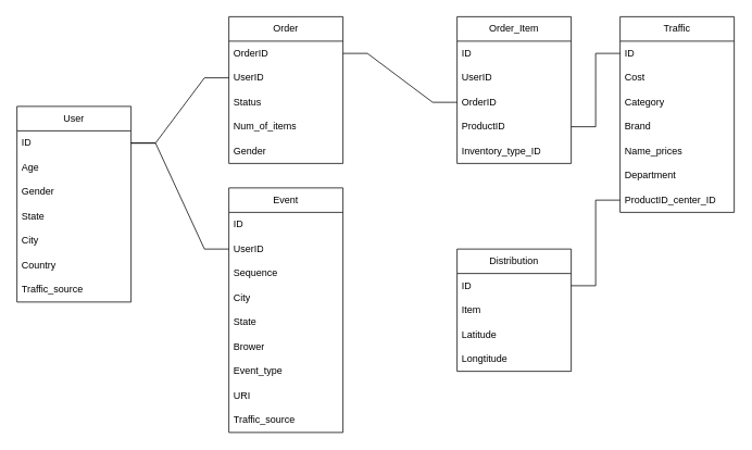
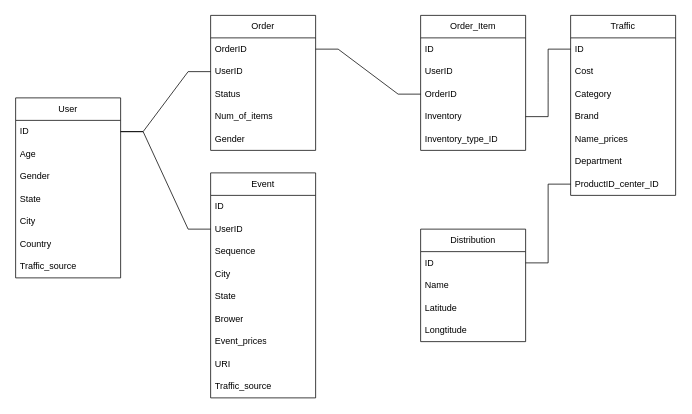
  <mxCell id="0" />
  <mxCell id="1" parent="0" />
  <mxCell id="2" value="User" style="swimlane;fontStyle=0;childLayout=stackLayout;horizontal=1;startSize=30;horizontalStack=0;resizeParent=1;resizeParentMax=0;resizeLast=0;collapsible=1;marginBottom=0;whiteSpace=wrap;html=1;" vertex="1" parent="1"><mxGeometry x="20" y="130" width="140" height="240" as="geometry" /></mxCell>
  <mxCell id="3" value="ID" style="text;strokeColor=none;fillColor=none;align=left;verticalAlign=middle;spacingLeft=4;spacingRight=4;overflow=hidden;points=[[0,0.5],[1,0.5]];portConstraint=eastwest;rotatable=0;whiteSpace=wrap;html=1;" vertex="1" parent="2"><mxGeometry y="30" width="140" height="30" as="geometry" /></mxCell>
  <mxCell id="4" value="Age" style="text;strokeColor=none;fillColor=none;align=left;verticalAlign=middle;spacingLeft=4;spacingRight=4;overflow=hidden;points=[[0,0.5],[1,0.5]];portConstraint=eastwest;rotatable=0;whiteSpace=wrap;html=1;" vertex="1" parent="2"><mxGeometry y="60" width="140" height="30" as="geometry" /></mxCell>
  <mxCell id="5" value="Gender" style="text;strokeColor=none;fillColor=none;align=left;verticalAlign=middle;spacingLeft=4;spacingRight=4;overflow=hidden;points=[[0,0.5],[1,0.5]];portConstraint=eastwest;rotatable=0;whiteSpace=wrap;html=1;" vertex="1" parent="2"><mxGeometry y="90" width="140" height="30" as="geometry" /></mxCell>
  <mxCell id="6" value="State" style="text;strokeColor=none;fillColor=none;align=left;verticalAlign=middle;spacingLeft=4;spacingRight=4;overflow=hidden;points=[[0,0.5],[1,0.5]];portConstraint=eastwest;rotatable=0;whiteSpace=wrap;html=1;" vertex="1" parent="2"><mxGeometry y="120" width="140" height="30" as="geometry" /></mxCell>
  <mxCell id="7" value="City" style="text;strokeColor=none;fillColor=none;align=left;verticalAlign=middle;spacingLeft=4;spacingRight=4;overflow=hidden;points=[[0,0.5],[1,0.5]];portConstraint=eastwest;rotatable=0;whiteSpace=wrap;html=1;" vertex="1" parent="2"><mxGeometry y="150" width="140" height="30" as="geometry" /></mxCell>
  <mxCell id="8" value="Country" style="text;strokeColor=none;fillColor=none;align=left;verticalAlign=middle;spacingLeft=4;spacingRight=4;overflow=hidden;points=[[0,0.5],[1,0.5]];portConstraint=eastwest;rotatable=0;whiteSpace=wrap;html=1;" vertex="1" parent="2"><mxGeometry y="180" width="140" height="30" as="geometry" /></mxCell>
  <mxCell id="9" value="Traffic_source" style="text;strokeColor=none;fillColor=none;align=left;verticalAlign=middle;spacingLeft=4;spacingRight=4;overflow=hidden;points=[[0,0.5],[1,0.5]];portConstraint=eastwest;rotatable=0;whiteSpace=wrap;html=1;" vertex="1" parent="2"><mxGeometry y="210" width="140" height="30" as="geometry" /></mxCell>
  <mxCell id="10" value="Order" style="swimlane;fontStyle=0;childLayout=stackLayout;horizontal=1;startSize=30;horizontalStack=0;resizeParent=1;resizeParentMax=0;resizeLast=0;collapsible=1;marginBottom=0;whiteSpace=wrap;html=1;" vertex="1" parent="1"><mxGeometry x="280" y="20" width="140" height="180" as="geometry" /></mxCell>
  <mxCell id="11" value="OrderID" style="text;strokeColor=none;fillColor=none;align=left;verticalAlign=middle;spacingLeft=4;spacingRight=4;overflow=hidden;points=[[0,0.5],[1,0.5]];portConstraint=eastwest;rotatable=0;whiteSpace=wrap;html=1;" vertex="1" parent="10"><mxGeometry y="30" width="140" height="30" as="geometry" /></mxCell>
  <mxCell id="12" value="UserID" style="text;strokeColor=none;fillColor=none;align=left;verticalAlign=middle;spacingLeft=4;spacingRight=4;overflow=hidden;points=[[0,0.5],[1,0.5]];portConstraint=eastwest;rotatable=0;whiteSpace=wrap;html=1;" vertex="1" parent="10"><mxGeometry y="60" width="140" height="30" as="geometry" /></mxCell>
  <mxCell id="13" value="Status" style="text;strokeColor=none;fillColor=none;align=left;verticalAlign=middle;spacingLeft=4;spacingRight=4;overflow=hidden;points=[[0,0.5],[1,0.5]];portConstraint=eastwest;rotatable=0;whiteSpace=wrap;html=1;" vertex="1" parent="10"><mxGeometry y="90" width="140" height="30" as="geometry" /></mxCell>
  <mxCell id="14" value="Num_of_items" style="text;strokeColor=none;fillColor=none;align=left;verticalAlign=middle;spacingLeft=4;spacingRight=4;overflow=hidden;points=[[0,0.5],[1,0.5]];portConstraint=eastwest;rotatable=0;whiteSpace=wrap;html=1;" vertex="1" parent="10"><mxGeometry y="120" width="140" height="30" as="geometry" /></mxCell>
  <mxCell id="15" value="Gender" style="text;strokeColor=none;fillColor=none;align=left;verticalAlign=middle;spacingLeft=4;spacingRight=4;overflow=hidden;points=[[0,0.5],[1,0.5]];portConstraint=eastwest;rotatable=0;whiteSpace=wrap;html=1;" vertex="1" parent="10"><mxGeometry y="150" width="140" height="30" as="geometry" /></mxCell>
  <mxCell id="16" value="Traffic" style="swimlane;fontStyle=0;childLayout=stackLayout;horizontal=1;startSize=30;horizontalStack=0;resizeParent=1;resizeParentMax=0;resizeLast=0;collapsible=1;marginBottom=0;whiteSpace=wrap;html=1;" vertex="1" parent="1"><mxGeometry x="760" y="20" width="140" height="240" as="geometry" /></mxCell>
  <mxCell id="17" value="ID" style="text;strokeColor=none;fillColor=none;align=left;verticalAlign=middle;spacingLeft=4;spacingRight=4;overflow=hidden;points=[[0,0.5],[1,0.5]];portConstraint=eastwest;rotatable=0;whiteSpace=wrap;html=1;" vertex="1" parent="16"><mxGeometry y="30" width="140" height="30" as="geometry" /></mxCell>
  <mxCell id="18" value="Cost" style="text;strokeColor=none;fillColor=none;align=left;verticalAlign=middle;spacingLeft=4;spacingRight=4;overflow=hidden;points=[[0,0.5],[1,0.5]];portConstraint=eastwest;rotatable=0;whiteSpace=wrap;html=1;" vertex="1" parent="16"><mxGeometry y="60" width="140" height="30" as="geometry" /></mxCell>
  <mxCell id="19" value="Category" style="text;strokeColor=none;fillColor=none;align=left;verticalAlign=middle;spacingLeft=4;spacingRight=4;overflow=hidden;points=[[0,0.5],[1,0.5]];portConstraint=eastwest;rotatable=0;whiteSpace=wrap;html=1;" vertex="1" parent="16"><mxGeometry y="90" width="140" height="30" as="geometry" /></mxCell>
  <mxCell id="20" value="Brand" style="text;strokeColor=none;fillColor=none;align=left;verticalAlign=middle;spacingLeft=4;spacingRight=4;overflow=hidden;points=[[0,0.5],[1,0.5]];portConstraint=eastwest;rotatable=0;whiteSpace=wrap;html=1;" vertex="1" parent="16"><mxGeometry y="120" width="140" height="30" as="geometry" /></mxCell>
  <mxCell id="21" value="Name_prices" style="text;strokeColor=none;fillColor=none;align=left;verticalAlign=middle;spacingLeft=4;spacingRight=4;overflow=hidden;points=[[0,0.5],[1,0.5]];portConstraint=eastwest;rotatable=0;whiteSpace=wrap;html=1;" vertex="1" parent="16"><mxGeometry y="150" width="140" height="30" as="geometry" /></mxCell>
  <mxCell id="22" value="Department" style="text;strokeColor=none;fillColor=none;align=left;verticalAlign=middle;spacingLeft=4;spacingRight=4;overflow=hidden;points=[[0,0.5],[1,0.5]];portConstraint=eastwest;rotatable=0;whiteSpace=wrap;html=1;" vertex="1" parent="16"><mxGeometry y="180" width="140" height="30" as="geometry" /></mxCell>
  <mxCell id="23" value="ProductID_center_ID" style="text;strokeColor=none;fillColor=none;align=left;verticalAlign=middle;spacingLeft=4;spacingRight=4;overflow=hidden;points=[[0,0.5],[1,0.5]];portConstraint=eastwest;rotatable=0;whiteSpace=wrap;html=1;" vertex="1" parent="16"><mxGeometry y="210" width="140" height="30" as="geometry" /></mxCell>
  <mxCell id="24" value="Order_Item" style="swimlane;fontStyle=0;childLayout=stackLayout;horizontal=1;startSize=30;horizontalStack=0;resizeParent=1;resizeParentMax=0;resizeLast=0;collapsible=1;marginBottom=0;whiteSpace=wrap;html=1;" vertex="1" parent="1"><mxGeometry x="560" y="20" width="140" height="180" as="geometry" /></mxCell>
  <mxCell id="25" value="ID" style="text;strokeColor=none;fillColor=none;align=left;verticalAlign=middle;spacingLeft=4;spacingRight=4;overflow=hidden;points=[[0,0.5],[1,0.5]];portConstraint=eastwest;rotatable=0;whiteSpace=wrap;html=1;" vertex="1" parent="24"><mxGeometry y="30" width="140" height="30" as="geometry" /></mxCell>
  <mxCell id="26" value="UserID" style="text;strokeColor=none;fillColor=none;align=left;verticalAlign=middle;spacingLeft=4;spacingRight=4;overflow=hidden;points=[[0,0.5],[1,0.5]];portConstraint=eastwest;rotatable=0;whiteSpace=wrap;html=1;" vertex="1" parent="24"><mxGeometry y="60" width="140" height="30" as="geometry" /></mxCell>
  <mxCell id="27" value="Order&lt;span style=&quot;background-color: initial;&quot;&gt;ID&lt;/span&gt;" style="text;strokeColor=none;fillColor=none;align=left;verticalAlign=middle;spacingLeft=4;spacingRight=4;overflow=hidden;points=[[0,0.5],[1,0.5]];portConstraint=eastwest;rotatable=0;whiteSpace=wrap;html=1;" vertex="1" parent="24"><mxGeometry y="90" width="140" height="30" as="geometry" /></mxCell>
- <mxCell id="28" value="ProductID" style="text;strokeColor=none;fillColor=none;align=left;verticalAlign=middle;spacingLeft=4;spacingRight=4;overflow=hidden;points=[[0,0.5],[1,0.5]];portConstraint=eastwest;rotatable=0;whiteSpace=wrap;html=1;" vertex="1" parent="24"><mxGeometry y="120" width="140" height="30" as="geometry" /></mxCell>
+ <mxCell id="28" value="Inventory" style="text;strokeColor=none;fillColor=none;align=left;verticalAlign=middle;spacingLeft=4;spacingRight=4;overflow=hidden;points=[[0,0.5],[1,0.5]];portConstraint=eastwest;rotatable=0;whiteSpace=wrap;html=1;" vertex="1" parent="24"><mxGeometry y="120" width="140" height="30" as="geometry" /></mxCell>
  <mxCell id="29" value="Inventory_type_ID" style="text;strokeColor=none;fillColor=none;align=left;verticalAlign=middle;spacingLeft=4;spacingRight=4;overflow=hidden;points=[[0,0.5],[1,0.5]];portConstraint=eastwest;rotatable=0;whiteSpace=wrap;html=1;" vertex="1" parent="24"><mxGeometry y="150" width="140" height="30" as="geometry" /></mxCell>
  <mxCell id="30" value="Distribution" style="swimlane;fontStyle=0;childLayout=stackLayout;horizontal=1;startSize=30;horizontalStack=0;resizeParent=1;resizeParentMax=0;resizeLast=0;collapsible=1;marginBottom=0;whiteSpace=wrap;html=1;" vertex="1" parent="1"><mxGeometry x="560" y="305" width="140" height="150" as="geometry" /></mxCell>
  <mxCell id="31" value="ID" style="text;strokeColor=none;fillColor=none;align=left;verticalAlign=middle;spacingLeft=4;spacingRight=4;overflow=hidden;points=[[0,0.5],[1,0.5]];portConstraint=eastwest;rotatable=0;whiteSpace=wrap;html=1;" vertex="1" parent="30"><mxGeometry y="30" width="140" height="30" as="geometry" /></mxCell>
- <mxCell id="32" value="Item" style="text;strokeColor=none;fillColor=none;align=left;verticalAlign=middle;spacingLeft=4;spacingRight=4;overflow=hidden;points=[[0,0.5],[1,0.5]];portConstraint=eastwest;rotatable=0;whiteSpace=wrap;html=1;" vertex="1" parent="30"><mxGeometry y="60" width="140" height="30" as="geometry" /></mxCell>
+ <mxCell id="32" value="Name" style="text;strokeColor=none;fillColor=none;align=left;verticalAlign=middle;spacingLeft=4;spacingRight=4;overflow=hidden;points=[[0,0.5],[1,0.5]];portConstraint=eastwest;rotatable=0;whiteSpace=wrap;html=1;" vertex="1" parent="30"><mxGeometry y="60" width="140" height="30" as="geometry" /></mxCell>
  <mxCell id="33" value="Latitude" style="text;strokeColor=none;fillColor=none;align=left;verticalAlign=middle;spacingLeft=4;spacingRight=4;overflow=hidden;points=[[0,0.5],[1,0.5]];portConstraint=eastwest;rotatable=0;whiteSpace=wrap;html=1;" vertex="1" parent="30"><mxGeometry y="90" width="140" height="30" as="geometry" /></mxCell>
  <mxCell id="34" value="Longtitude" style="text;strokeColor=none;fillColor=none;align=left;verticalAlign=middle;spacingLeft=4;spacingRight=4;overflow=hidden;points=[[0,0.5],[1,0.5]];portConstraint=eastwest;rotatable=0;whiteSpace=wrap;html=1;" vertex="1" parent="30"><mxGeometry y="120" width="140" height="30" as="geometry" /></mxCell>
  <mxCell id="35" value="Event" style="swimlane;fontStyle=0;childLayout=stackLayout;horizontal=1;startSize=30;horizontalStack=0;resizeParent=1;resizeParentMax=0;resizeLast=0;collapsible=1;marginBottom=0;whiteSpace=wrap;html=1;" vertex="1" parent="1"><mxGeometry x="280" y="230" width="140" height="300" as="geometry" /></mxCell>
  <mxCell id="36" value="ID" style="text;strokeColor=none;fillColor=none;align=left;verticalAlign=middle;spacingLeft=4;spacingRight=4;overflow=hidden;points=[[0,0.5],[1,0.5]];portConstraint=eastwest;rotatable=0;whiteSpace=wrap;html=1;" vertex="1" parent="35"><mxGeometry y="30" width="140" height="30" as="geometry" /></mxCell>
  <mxCell id="37" value="UserID" style="text;strokeColor=none;fillColor=none;align=left;verticalAlign=middle;spacingLeft=4;spacingRight=4;overflow=hidden;points=[[0,0.5],[1,0.5]];portConstraint=eastwest;rotatable=0;whiteSpace=wrap;html=1;" vertex="1" parent="35"><mxGeometry y="60" width="140" height="30" as="geometry" /></mxCell>
  <mxCell id="38" value="Sequence" style="text;strokeColor=none;fillColor=none;align=left;verticalAlign=middle;spacingLeft=4;spacingRight=4;overflow=hidden;points=[[0,0.5],[1,0.5]];portConstraint=eastwest;rotatable=0;whiteSpace=wrap;html=1;" vertex="1" parent="35"><mxGeometry y="90" width="140" height="30" as="geometry" /></mxCell>
  <mxCell id="39" value="City" style="text;strokeColor=none;fillColor=none;align=left;verticalAlign=middle;spacingLeft=4;spacingRight=4;overflow=hidden;points=[[0,0.5],[1,0.5]];portConstraint=eastwest;rotatable=0;whiteSpace=wrap;html=1;" vertex="1" parent="35"><mxGeometry y="120" width="140" height="30" as="geometry" /></mxCell>
  <mxCell id="40" value="State" style="text;strokeColor=none;fillColor=none;align=left;verticalAlign=middle;spacingLeft=4;spacingRight=4;overflow=hidden;points=[[0,0.5],[1,0.5]];portConstraint=eastwest;rotatable=0;whiteSpace=wrap;html=1;" vertex="1" parent="35"><mxGeometry y="150" width="140" height="30" as="geometry" /></mxCell>
  <mxCell id="41" value="Brower" style="text;strokeColor=none;fillColor=none;align=left;verticalAlign=middle;spacingLeft=4;spacingRight=4;overflow=hidden;points=[[0,0.5],[1,0.5]];portConstraint=eastwest;rotatable=0;whiteSpace=wrap;html=1;" vertex="1" parent="35"><mxGeometry y="180" width="140" height="30" as="geometry" /></mxCell>
- <mxCell id="42" value="Event_type" style="text;strokeColor=none;fillColor=none;align=left;verticalAlign=middle;spacingLeft=4;spacingRight=4;overflow=hidden;points=[[0,0.5],[1,0.5]];portConstraint=eastwest;rotatable=0;whiteSpace=wrap;html=1;" vertex="1" parent="35"><mxGeometry y="210" width="140" height="30" as="geometry" /></mxCell>
+ <mxCell id="42" value="Event_prices" style="text;strokeColor=none;fillColor=none;align=left;verticalAlign=middle;spacingLeft=4;spacingRight=4;overflow=hidden;points=[[0,0.5],[1,0.5]];portConstraint=eastwest;rotatable=0;whiteSpace=wrap;html=1;" vertex="1" parent="35"><mxGeometry y="210" width="140" height="30" as="geometry" /></mxCell>
  <mxCell id="43" value="URI" style="text;strokeColor=none;fillColor=none;align=left;verticalAlign=middle;spacingLeft=4;spacingRight=4;overflow=hidden;points=[[0,0.5],[1,0.5]];portConstraint=eastwest;rotatable=0;whiteSpace=wrap;html=1;" vertex="1" parent="35"><mxGeometry y="240" width="140" height="30" as="geometry" /></mxCell>
  <mxCell id="44" value="Traffic_source" style="text;strokeColor=none;fillColor=none;align=left;verticalAlign=middle;spacingLeft=4;spacingRight=4;overflow=hidden;points=[[0,0.5],[1,0.5]];portConstraint=eastwest;rotatable=0;whiteSpace=wrap;html=1;" vertex="1" parent="35"><mxGeometry y="270" width="140" height="30" as="geometry" /></mxCell>
  <mxCell id="45" style="edgeStyle=entityRelationEdgeStyle;rounded=0;orthogonalLoop=1;jettySize=auto;html=1;entryX=1;entryY=0.5;entryDx=0;entryDy=0;endArrow=none;endFill=0;startArrow=none;startFill=0;" edge="1" parent="1" source="12" target="3"><mxGeometry relative="1" as="geometry" /></mxCell>
  <mxCell id="46" style="edgeStyle=entityRelationEdgeStyle;rounded=0;orthogonalLoop=1;jettySize=auto;html=1;endArrow=none;endFill=0;startArrow=none;startFill=0;" edge="1" parent="1" source="37" target="3"><mxGeometry relative="1" as="geometry" /></mxCell>
  <mxCell id="47" style="edgeStyle=entityRelationEdgeStyle;rounded=0;orthogonalLoop=1;jettySize=auto;html=1;endArrow=none;endFill=0;startArrow=none;startFill=0;" edge="1" parent="1" source="11" target="27"><mxGeometry relative="1" as="geometry" /></mxCell>
  <mxCell id="48" style="edgeStyle=entityRelationEdgeStyle;rounded=0;orthogonalLoop=1;jettySize=auto;html=1;entryX=0;entryY=0.5;entryDx=0;entryDy=0;endArrow=none;endFill=0;startArrow=none;startFill=0;" edge="1" parent="1" source="28" target="17"><mxGeometry relative="1" as="geometry" /></mxCell>
  <mxCell id="49" style="edgeStyle=entityRelationEdgeStyle;rounded=0;orthogonalLoop=1;jettySize=auto;html=1;entryX=1;entryY=0.5;entryDx=0;entryDy=0;endArrow=none;endFill=0;" edge="1" parent="1" source="23" target="31"><mxGeometry relative="1" as="geometry" /></mxCell>
